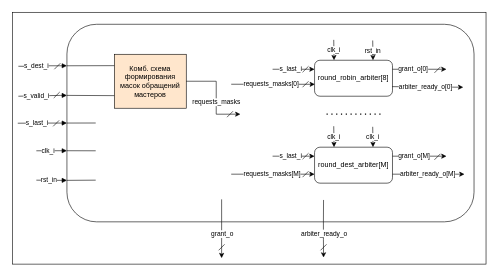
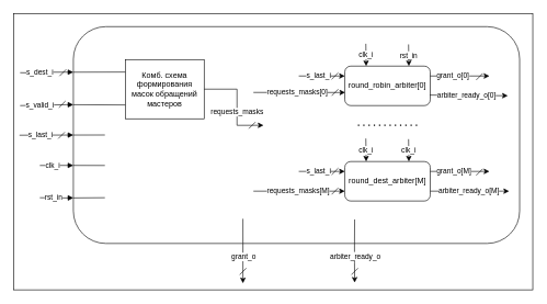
  <mxCell id="0" />
  <mxCell id="1" parent="0" />
  <mxCell id="2" value="" style="rounded=0;whiteSpace=wrap;html=1;" vertex="1" parent="1"><mxGeometry x="20" y="20" width="790" height="420" as="geometry" /></mxCell>
  <mxCell id="3" value="clk_i" style="edgeStyle=orthogonalEdgeStyle;rounded=0;orthogonalLoop=1;jettySize=auto;html=1;exitX=0;exitY=0.64;exitDx=0;exitDy=0;exitPerimeter=0;startArrow=block;startFill=1;endArrow=none;endFill=0;align=left;" parent="1" source="6" edge="1"><mxGeometry x="0.755" relative="1" as="geometry"><mxPoint x="60" y="251" as="targetPoint" /><mxPoint as="offset" /></mxGeometry></mxCell>
  <mxCell id="4" value="arbiter_ready_o" style="edgeStyle=orthogonalEdgeStyle;rounded=0;orthogonalLoop=1;jettySize=auto;html=1;exitX=0.63;exitY=1;exitDx=0;exitDy=0;exitPerimeter=0;" parent="1" source="6" edge="1"><mxGeometry x="-0.319" y="1" relative="1" as="geometry"><mxPoint x="539" y="429" as="targetPoint" /><mxPoint as="offset" /></mxGeometry></mxCell>
  <mxCell id="5" value="grant_o" style="edgeStyle=orthogonalEdgeStyle;rounded=0;orthogonalLoop=1;jettySize=auto;html=1;exitX=0.38;exitY=1;exitDx=0;exitDy=0;exitPerimeter=0;" parent="1" source="6" edge="1"><mxGeometry x="-0.339" y="1" relative="1" as="geometry"><mxPoint x="369" y="430" as="targetPoint" /><mxPoint as="offset" /></mxGeometry></mxCell>
  <mxCell id="6" value="" style="rounded=1;whiteSpace=wrap;html=1;points=[[0,0,0,0,0],[0,0.21,0,0,0],[0,0.36,0,0,0],[0,0.5,0,0,0],[0,0.64,0,0,0],[0,0.79,0,0,0],[0,1,0,0,0],[0.25,0,0,0,0],[0.25,1,0,0,0],[0.38,1,0,0,0],[0.5,0,0,0,0],[0.5,1,0,0,0],[0.63,1,0,0,0],[0.75,0,0,0,0],[0.75,1,0,0,0],[1,0,0,0,0],[1,0.25,0,0,0],[1,0.5,0,0,0],[1,0.75,0,0,0],[1,1,0,0,0]];fillColor=none;" parent="1" vertex="1"><mxGeometry x="111" y="40" width="679" height="329.5" as="geometry" /></mxCell>
  <mxCell id="7" value="rst_in" style="edgeStyle=orthogonalEdgeStyle;rounded=0;orthogonalLoop=1;jettySize=auto;html=1;exitX=0;exitY=0.79;exitDx=0;exitDy=0;exitPerimeter=0;startArrow=block;startFill=1;endArrow=none;endFill=0;align=left;" parent="1" source="6" edge="1"><mxGeometry x="0.742" relative="1" as="geometry"><mxPoint x="60" y="300" as="targetPoint" /><mxPoint x="121" y="321.5" as="sourcePoint" /><mxPoint as="offset" /></mxGeometry></mxCell>
  <mxCell id="8" value="s_dest_i" style="edgeStyle=orthogonalEdgeStyle;rounded=0;orthogonalLoop=1;jettySize=auto;html=1;startArrow=block;startFill=1;endArrow=none;endFill=0;exitX=0;exitY=0.21;exitDx=0;exitDy=0;exitPerimeter=0;" parent="1" source="6" edge="1"><mxGeometry x="0.259" relative="1" as="geometry"><mxPoint x="30" y="110" as="targetPoint" /><mxPoint x="110" y="240" as="sourcePoint" /><mxPoint as="offset" /></mxGeometry></mxCell>
  <mxCell id="9" value="s_last_i" style="edgeStyle=orthogonalEdgeStyle;rounded=0;orthogonalLoop=1;jettySize=auto;html=1;startArrow=block;startFill=1;endArrow=none;endFill=0;exitX=0;exitY=0.5;exitDx=0;exitDy=0;exitPerimeter=0;" parent="1" source="6" edge="1"><mxGeometry x="0.229" relative="1" as="geometry"><mxPoint x="29" y="205" as="targetPoint" /><mxPoint x="100" y="260" as="sourcePoint" /><mxPoint as="offset" /></mxGeometry></mxCell>
  <mxCell id="10" value="s_valid_i" style="edgeStyle=orthogonalEdgeStyle;rounded=0;orthogonalLoop=1;jettySize=auto;html=1;startArrow=block;startFill=1;endArrow=none;endFill=0;exitX=0;exitY=0.36;exitDx=0;exitDy=0;exitPerimeter=0;" parent="1" source="6" edge="1"><mxGeometry x="0.255" relative="1" as="geometry"><mxPoint x="30" y="160" as="targetPoint" /><mxPoint x="70" y="180" as="sourcePoint" /><mxPoint as="offset" /><Array as="points"><mxPoint x="100" y="159" /><mxPoint x="30" y="159" /></Array></mxGeometry></mxCell>
  <mxCell id="11" value="" style="endArrow=none;html=1;rounded=0;" parent="1" edge="1"><mxGeometry width="50" height="50" relative="1" as="geometry"><mxPoint x="89" y="163" as="sourcePoint" /><mxPoint x="99" y="153" as="targetPoint" /></mxGeometry></mxCell>
  <mxCell id="12" value="" style="endArrow=none;html=1;rounded=0;" parent="1" edge="1"><mxGeometry width="50" height="50" relative="1" as="geometry"><mxPoint x="88" y="210.25" as="sourcePoint" /><mxPoint x="98" y="200.25" as="targetPoint" /></mxGeometry></mxCell>
  <mxCell id="13" value="" style="endArrow=none;html=1;rounded=0;" parent="1" edge="1"><mxGeometry width="50" height="50" relative="1" as="geometry"><mxPoint x="90" y="115" as="sourcePoint" /><mxPoint x="100" y="105" as="targetPoint" /></mxGeometry></mxCell>
  <mxCell id="14" value="" style="endArrow=none;html=1;rounded=0;" parent="1" edge="1"><mxGeometry width="50" height="50" relative="1" as="geometry"><mxPoint x="534" y="417" as="sourcePoint" /><mxPoint x="544" y="407" as="targetPoint" /></mxGeometry></mxCell>
  <mxCell id="15" value="" style="endArrow=none;html=1;rounded=0;" parent="1" edge="1"><mxGeometry width="50" height="50" relative="1" as="geometry"><mxPoint x="364" y="417" as="sourcePoint" /><mxPoint x="374" y="407" as="targetPoint" /></mxGeometry></mxCell>
  <mxCell id="16" value="" style="endArrow=none;html=1;rounded=0;exitX=0;exitY=0.5;exitDx=0;exitDy=0;exitPerimeter=0;" parent="1" source="6" edge="1"><mxGeometry width="50" height="50" relative="1" as="geometry"><mxPoint x="111" y="204.67" as="sourcePoint" /><mxPoint x="159" y="204.67" as="targetPoint" /></mxGeometry></mxCell>
  <mxCell id="17" value="" style="endArrow=none;html=1;rounded=0;exitX=0;exitY=0.64;exitDx=0;exitDy=0;exitPerimeter=0;" parent="1" source="6" edge="1"><mxGeometry width="50" height="50" relative="1" as="geometry"><mxPoint x="111" y="250" as="sourcePoint" /><mxPoint x="159" y="251" as="targetPoint" /></mxGeometry></mxCell>
  <mxCell id="18" value="" style="endArrow=none;html=1;rounded=0;exitX=0;exitY=0.79;exitDx=0;exitDy=0;exitPerimeter=0;" parent="1" source="6" edge="1"><mxGeometry width="50" height="50" relative="1" as="geometry"><mxPoint x="111" y="300" as="sourcePoint" /><mxPoint x="159" y="300" as="targetPoint" /></mxGeometry></mxCell>
  <mxCell id="19" value="" style="endArrow=none;html=1;rounded=0;exitX=0.38;exitY=1;exitDx=0;exitDy=0;exitPerimeter=0;" parent="1" source="6" edge="1"><mxGeometry width="50" height="50" relative="1" as="geometry"><mxPoint x="408" y="320.69" as="sourcePoint" /><mxPoint x="369" y="332" as="targetPoint" /></mxGeometry></mxCell>
  <mxCell id="20" value="" style="endArrow=none;html=1;rounded=0;exitX=0.63;exitY=1;exitDx=0;exitDy=0;exitPerimeter=0;" parent="1" source="6" edge="1"><mxGeometry width="50" height="50" relative="1" as="geometry"><mxPoint x="539" y="370" as="sourcePoint" /><mxPoint x="539" y="333" as="targetPoint" /></mxGeometry></mxCell>
- <mxCell id="21" value="Комб. схема формирования масок обращений мастеров" style="rounded=0;whiteSpace=wrap;html=1;fillColor=#ffe6cc;" parent="1" vertex="1"><mxGeometry x="190" y="90" width="120" height="90" as="geometry" /></mxCell>
+ <mxCell id="21" value="Комб. схема формирования масок обращений мастеров" style="rounded=0;whiteSpace=wrap;html=1;" parent="1" vertex="1"><mxGeometry x="190" y="90" width="120" height="90" as="geometry" /></mxCell>
  <mxCell id="22" value="" style="endArrow=none;html=1;rounded=0;exitX=0;exitY=0.21;exitDx=0;exitDy=0;exitPerimeter=0;" parent="1" source="6" edge="1"><mxGeometry width="50" height="50" relative="1" as="geometry"><mxPoint x="210" y="160" as="sourcePoint" /><mxPoint x="190" y="109" as="targetPoint" /></mxGeometry></mxCell>
  <mxCell id="23" value="" style="endArrow=none;html=1;rounded=0;exitX=0;exitY=0.36;exitDx=0;exitDy=0;exitPerimeter=0;" parent="1" source="6" edge="1"><mxGeometry width="50" height="50" relative="1" as="geometry"><mxPoint x="130" y="170" as="sourcePoint" /><mxPoint x="190" y="159" as="targetPoint" /></mxGeometry></mxCell>
- <mxCell id="24" value="round_robin_arbiter[8]" style="rounded=1;whiteSpace=wrap;html=1;" parent="1" vertex="1"><mxGeometry x="524" y="100" width="130" height="60" as="geometry" /></mxCell>
+ <mxCell id="24" value="round_robin_arbiter[0]" style="rounded=1;whiteSpace=wrap;html=1;" parent="1" vertex="1"><mxGeometry x="524" y="100" width="130" height="60" as="geometry" /></mxCell>
  <mxCell id="25" value="round_dest_arbiter[M]" style="rounded=1;whiteSpace=wrap;html=1;" parent="1" vertex="1"><mxGeometry x="524" y="245" width="130" height="60" as="geometry" /></mxCell>
  <mxCell id="26" value="grant_o[0]" style="endArrow=classic;html=1;rounded=0;exitX=1;exitY=0.25;exitDx=0;exitDy=0;align=left;" parent="1" source="24" edge="1"><mxGeometry x="-0.815" width="50" height="50" relative="1" as="geometry"><mxPoint x="644" y="175" as="sourcePoint" /><mxPoint x="744" y="115" as="targetPoint" /><Array as="points"><mxPoint x="744" y="115" /></Array><mxPoint as="offset" /></mxGeometry></mxCell>
  <mxCell id="27" value="arbiter_ready_o[0]" style="endArrow=classic;html=1;rounded=0;exitX=0.996;exitY=0.733;exitDx=0;exitDy=0;exitPerimeter=0;align=left;" parent="1" source="24" edge="1"><mxGeometry x="-0.824" y="-1" width="50" height="50" relative="1" as="geometry"><mxPoint x="664" y="125" as="sourcePoint" /><mxPoint x="772" y="145" as="targetPoint" /><Array as="points" /><mxPoint as="offset" /></mxGeometry></mxCell>
  <mxCell id="28" value="" style="endArrow=none;dashed=1;html=1;dashPattern=1 3;strokeWidth=2;rounded=0;" parent="1" edge="1"><mxGeometry width="50" height="50" relative="1" as="geometry"><mxPoint x="544" y="190" as="sourcePoint" /><mxPoint x="634" y="190" as="targetPoint" /></mxGeometry></mxCell>
  <mxCell id="29" value="grant_o[M]" style="endArrow=classic;html=1;rounded=0;exitX=1;exitY=0.25;exitDx=0;exitDy=0;align=left;" parent="1" source="25" edge="1"><mxGeometry x="-0.817" width="50" height="50" relative="1" as="geometry"><mxPoint x="655" y="260" as="sourcePoint" /><mxPoint x="744" y="260" as="targetPoint" /><mxPoint as="offset" /></mxGeometry></mxCell>
  <mxCell id="30" value="arbiter_ready_o[M]" style="endArrow=classic;html=1;rounded=0;exitX=1;exitY=0.75;exitDx=0;exitDy=0;align=left;" parent="1" source="25" edge="1"><mxGeometry x="-0.817" width="50" height="50" relative="1" as="geometry"><mxPoint x="654" y="289" as="sourcePoint" /><mxPoint x="774" y="290" as="targetPoint" /><mxPoint as="offset" /><Array as="points"><mxPoint x="764" y="290" /></Array></mxGeometry></mxCell>
  <mxCell id="31" value="" style="endArrow=none;html=1;rounded=0;" parent="1" edge="1"><mxGeometry width="50" height="50" relative="1" as="geometry"><mxPoint x="724" y="266" as="sourcePoint" /><mxPoint x="734" y="256" as="targetPoint" /></mxGeometry></mxCell>
  <mxCell id="32" value="" style="endArrow=none;html=1;rounded=0;" parent="1" edge="1"><mxGeometry width="50" height="50" relative="1" as="geometry"><mxPoint x="724" y="121" as="sourcePoint" /><mxPoint x="734" y="111" as="targetPoint" /></mxGeometry></mxCell>
  <mxCell id="33" value="requests_masks" style="endArrow=classic;html=1;rounded=0;exitX=1;exitY=0.5;exitDx=0;exitDy=0;entryX=0.426;entryY=0.455;entryDx=0;entryDy=0;entryPerimeter=0;" parent="1" source="21" target="6" edge="1"><mxGeometry x="0.17" width="50" height="50" relative="1" as="geometry"><mxPoint x="330" y="155" as="sourcePoint" /><mxPoint x="380" y="105" as="targetPoint" /><Array as="points"><mxPoint x="360" y="135" /><mxPoint x="360" y="170" /><mxPoint x="360" y="190" /></Array><mxPoint as="offset" /></mxGeometry></mxCell>
  <mxCell id="34" value="" style="endArrow=none;html=1;rounded=0;" parent="1" edge="1"><mxGeometry width="50" height="50" relative="1" as="geometry"><mxPoint x="378" y="195" as="sourcePoint" /><mxPoint x="388" y="185" as="targetPoint" /></mxGeometry></mxCell>
  <mxCell id="35" value="s_last_i" style="endArrow=classic;html=1;rounded=0;entryX=0;entryY=0.25;entryDx=0;entryDy=0;align=left;" parent="1" target="24" edge="1"><mxGeometry x="-0.714" width="50" height="50" relative="1" as="geometry"><mxPoint x="454" y="115" as="sourcePoint" /><mxPoint x="524" y="155" as="targetPoint" /><mxPoint as="offset" /></mxGeometry></mxCell>
  <mxCell id="36" value="" style="endArrow=none;html=1;rounded=0;" parent="1" edge="1"><mxGeometry width="50" height="50" relative="1" as="geometry"><mxPoint x="504" y="120" as="sourcePoint" /><mxPoint x="514" y="110" as="targetPoint" /></mxGeometry></mxCell>
  <mxCell id="37" value="s_last_i" style="endArrow=classic;html=1;rounded=0;entryX=0;entryY=0.25;entryDx=0;entryDy=0;align=left;" parent="1" target="25" edge="1"><mxGeometry x="-0.714" width="50" height="50" relative="1" as="geometry"><mxPoint x="454" y="260" as="sourcePoint" /><mxPoint x="524" y="260" as="targetPoint" /><mxPoint as="offset" /></mxGeometry></mxCell>
  <mxCell id="38" value="" style="endArrow=none;html=1;rounded=0;" parent="1" edge="1"><mxGeometry width="50" height="50" relative="1" as="geometry"><mxPoint x="504" y="265" as="sourcePoint" /><mxPoint x="514" y="255" as="targetPoint" /></mxGeometry></mxCell>
  <mxCell id="39" value="requests_masks[M]" style="endArrow=classic;html=1;rounded=0;entryX=0;entryY=0.75;entryDx=0;entryDy=0;align=left;" parent="1" target="25" edge="1"><mxGeometry x="-0.727" width="50" height="50" relative="1" as="geometry"><mxPoint x="385" y="290" as="sourcePoint" /><mxPoint x="554" y="205" as="targetPoint" /><mxPoint as="offset" /></mxGeometry></mxCell>
  <mxCell id="40" value="" style="endArrow=none;html=1;rounded=0;" parent="1" edge="1"><mxGeometry width="50" height="50" relative="1" as="geometry"><mxPoint x="504" y="295" as="sourcePoint" /><mxPoint x="514" y="285" as="targetPoint" /></mxGeometry></mxCell>
  <mxCell id="41" value="requests_masks[0]" style="endArrow=classic;html=1;rounded=0;entryX=0.004;entryY=0.668;entryDx=0;entryDy=0;align=left;entryPerimeter=0;" parent="1" target="24" edge="1"><mxGeometry x="-0.727" width="50" height="50" relative="1" as="geometry"><mxPoint x="385" y="140" as="sourcePoint" /><mxPoint x="524" y="140" as="targetPoint" /><mxPoint as="offset" /></mxGeometry></mxCell>
  <mxCell id="42" value="" style="endArrow=none;html=1;rounded=0;" parent="1" edge="1"><mxGeometry width="50" height="50" relative="1" as="geometry"><mxPoint x="504" y="145" as="sourcePoint" /><mxPoint x="514" y="135" as="targetPoint" /></mxGeometry></mxCell>
  <mxCell id="43" value="clk_i" style="endArrow=classic;html=1;rounded=0;entryX=0.25;entryY=0;entryDx=0;entryDy=0;" parent="1" target="24" edge="1"><mxGeometry width="50" height="50" relative="1" as="geometry"><mxPoint x="556" y="66" as="sourcePoint" /><mxPoint x="580" y="50" as="targetPoint" /></mxGeometry></mxCell>
  <mxCell id="44" value="rst_in" style="endArrow=classic;html=1;rounded=0;entryX=0.75;entryY=0;entryDx=0;entryDy=0;" parent="1" target="24" edge="1"><mxGeometry width="50" height="50" relative="1" as="geometry"><mxPoint x="621" y="67" as="sourcePoint" /><mxPoint x="690" y="110" as="targetPoint" /></mxGeometry></mxCell>
  <mxCell id="45" value="clk_i" style="endArrow=classic;html=1;rounded=0;entryX=0.25;entryY=0;entryDx=0;entryDy=0;" parent="1" target="25" edge="1"><mxGeometry width="50" height="50" relative="1" as="geometry"><mxPoint x="556" y="210" as="sourcePoint" /><mxPoint x="556" y="245" as="targetPoint" /></mxGeometry></mxCell>
  <mxCell id="46" value="clk_i" style="endArrow=classic;html=1;rounded=0;entryX=0.75;entryY=0;entryDx=0;entryDy=0;" parent="1" target="25" edge="1"><mxGeometry width="50" height="50" relative="1" as="geometry"><mxPoint x="621" y="211" as="sourcePoint" /><mxPoint x="621" y="245" as="targetPoint" /></mxGeometry></mxCell>
